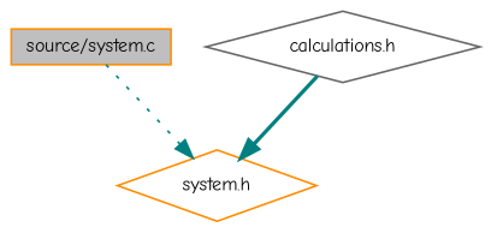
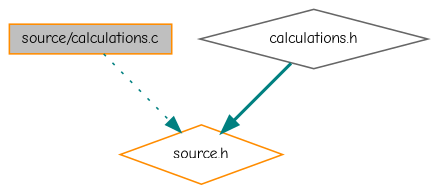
  digraph {
    fontname="Comic Neue"
    node [color=darkorange fillcolor=white fontname="Comic Neue" fontsize=10 shape=diamond style=filled]
    edge [color=teal fontname="Comic Neue" fontsize=10 labelfontname=Helvetica labelfontsize=10]
-   n1 [fillcolor=grey75 fontcolor=black height=0.2 label="source/system.c" shape=box width=0.4]
-   n2 [height=0.2 label="system.h" width=0.4]
+   n1 [fillcolor=grey75 fontcolor=black height=0.2 label="source/calculations.c" shape=box width=0.4]
+   n2 [height=0.2 label="source.h" width=0.4]
    n3 [color=gray40 height=0.2 label="calculations.h" width=0.4]
    n1 -> n2 [style=dotted]
    n3 -> n2 [style=bold]
  }
